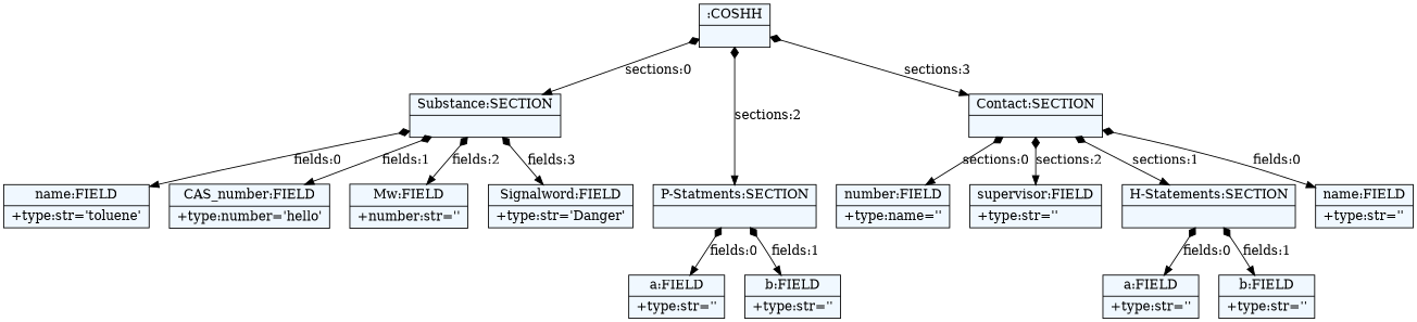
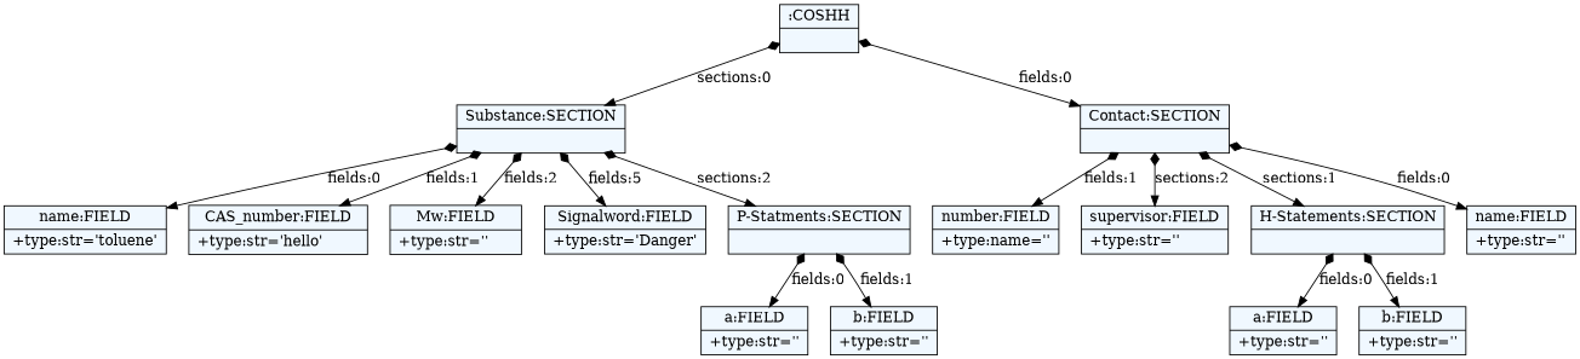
  digraph {
    fontname="Bitstream Vera Sans"
    fontsize=8
    nodesep=0.3
    node [fillcolor=aliceblue shape=record style=filled]
    edge [arrowtail=diamond dir=both]
    n1 [label="{:COSHH|}"]
    n2 [label="{Substance:SECTION|}"]
    n3 [label="{P-Statments:SECTION|}"]
    n4 [label="{Contact:SECTION|}"]
    n5 [label="{name:FIELD|+type:str='toluene'\l}"]
-   n6 [label="{CAS_number:FIELD|+type:number='hello'\l}"]
-   n7 [label="{Mw:FIELD|+number:str=''\l}"]
+   n6 [label="{CAS_number:FIELD|+type:str='hello'\l}"]
+   n7 [label="{Mw:FIELD|+type:str=''\l}"]
    n8 [label="{Signalword:FIELD|+type:str='Danger'\l}"]
    n9 [label="{H-Statements:SECTION|}"]
    n10 [label="{a:FIELD|+type:str=''\l}"]
    n11 [label="{b:FIELD|+type:str=''\l}"]
    n12 [label="{a:FIELD|+type:str=''\l}"]
    n13 [label="{b:FIELD|+type:str=''\l}"]
    n14 [label="{name:FIELD|+type:str=''\l}"]
    n15 [label="{number:FIELD|+type:name=''\l}"]
    n16 [label="{supervisor:FIELD|+type:str=''\l}"]
    n1 -> n2 [label="sections:0"]
-   n1 -> n3 [label="sections:2"]
-   n1 -> n4 [label="sections:3"]
+   n2 -> n3 [label="sections:2"]
+   n1 -> n4 [label="fields:0"]
    n2 -> n5 [label="fields:0"]
    n2 -> n6 [label="fields:1"]
    n2 -> n7 [label="fields:2"]
-   n2 -> n8 [label="fields:3"]
+   n2 -> n8 [label="fields:5"]
    n3 -> n12 [label="fields:0"]
    n3 -> n13 [label="fields:1"]
    n4 -> n9 [label="sections:1"]
    n4 -> n14 [label="fields:0"]
-   n4 -> n15 [label="sections:0"]
+   n4 -> n15 [label="fields:1"]
    n4 -> n16 [label="sections:2"]
    n9 -> n10 [label="fields:0"]
    n9 -> n11 [label="fields:1"]
  }
